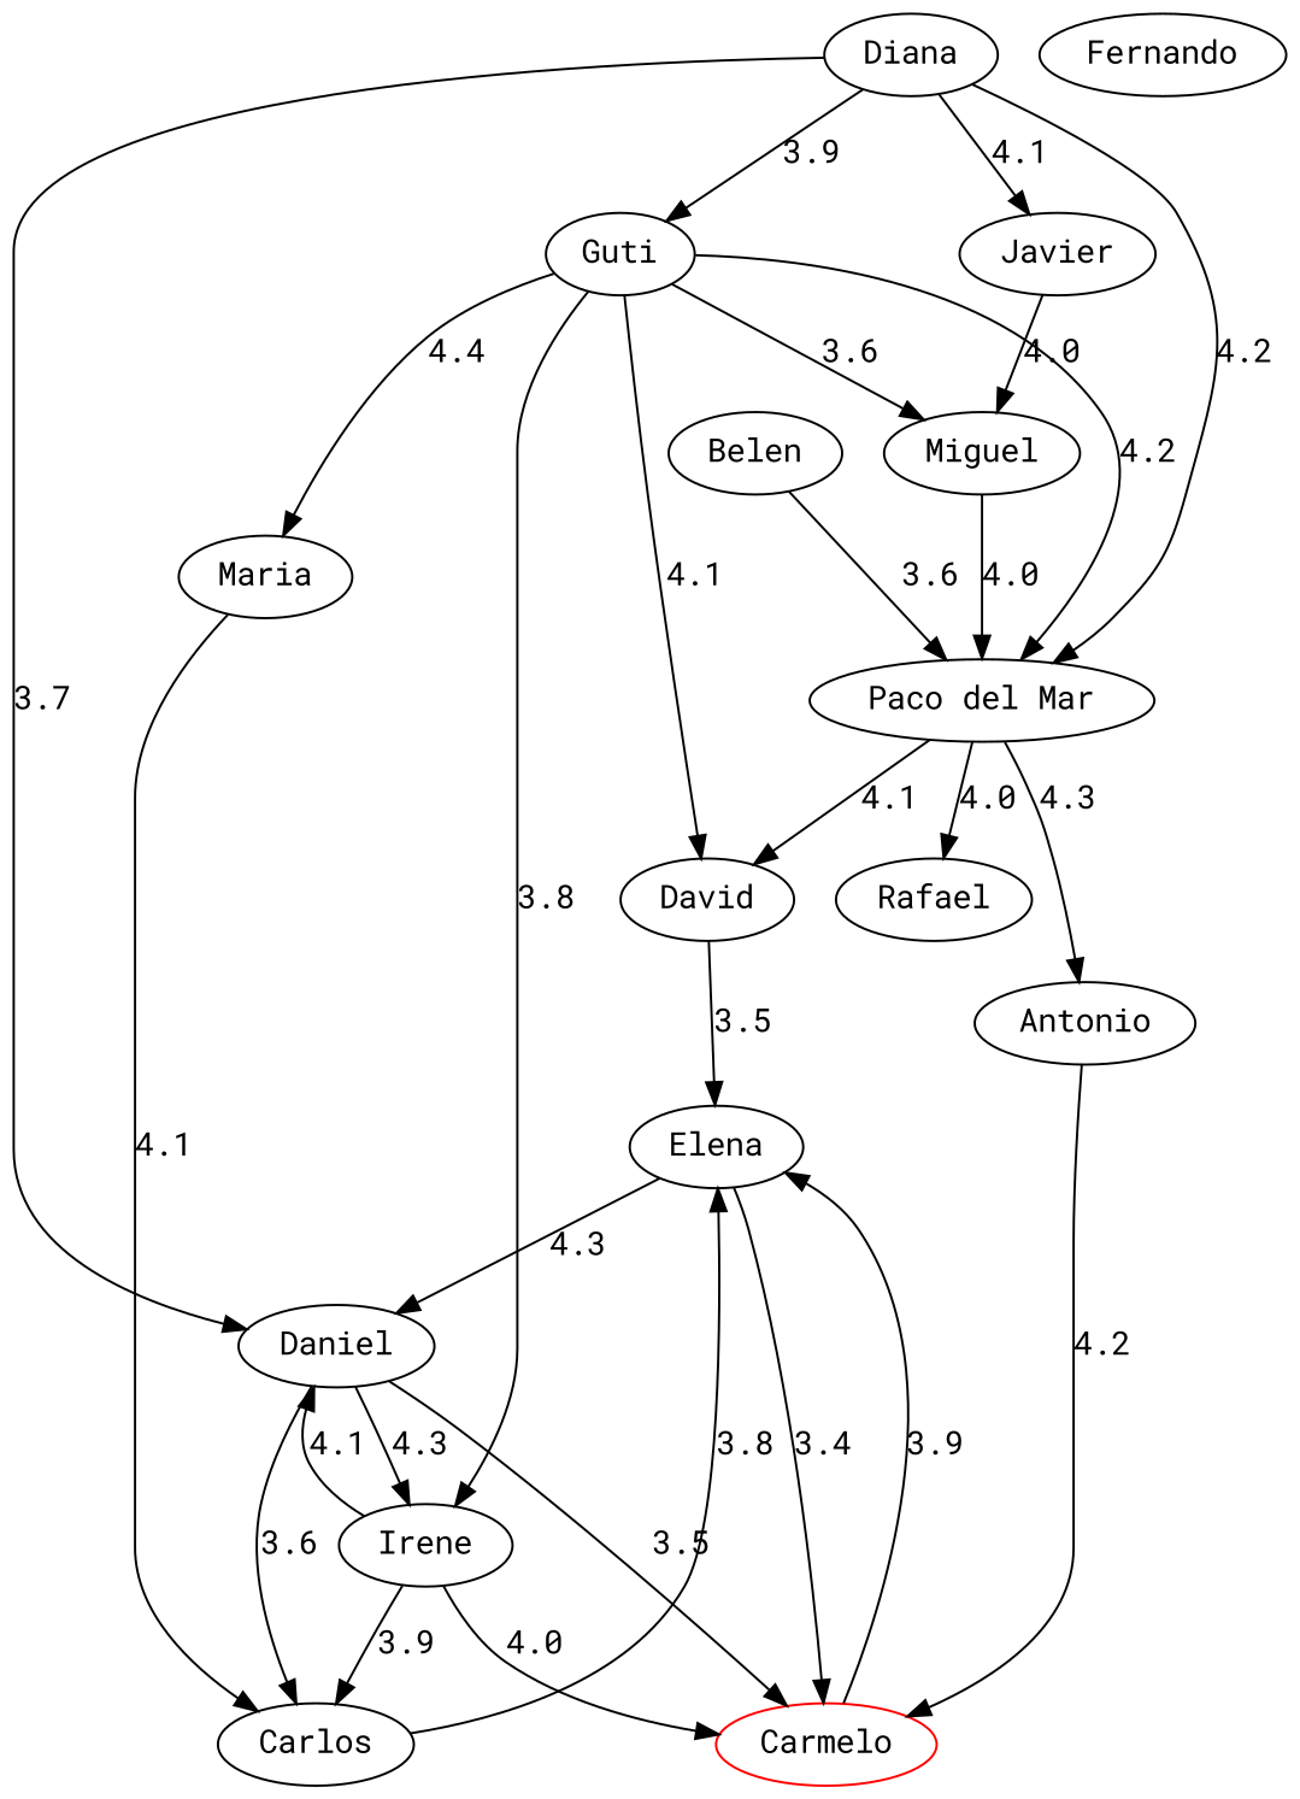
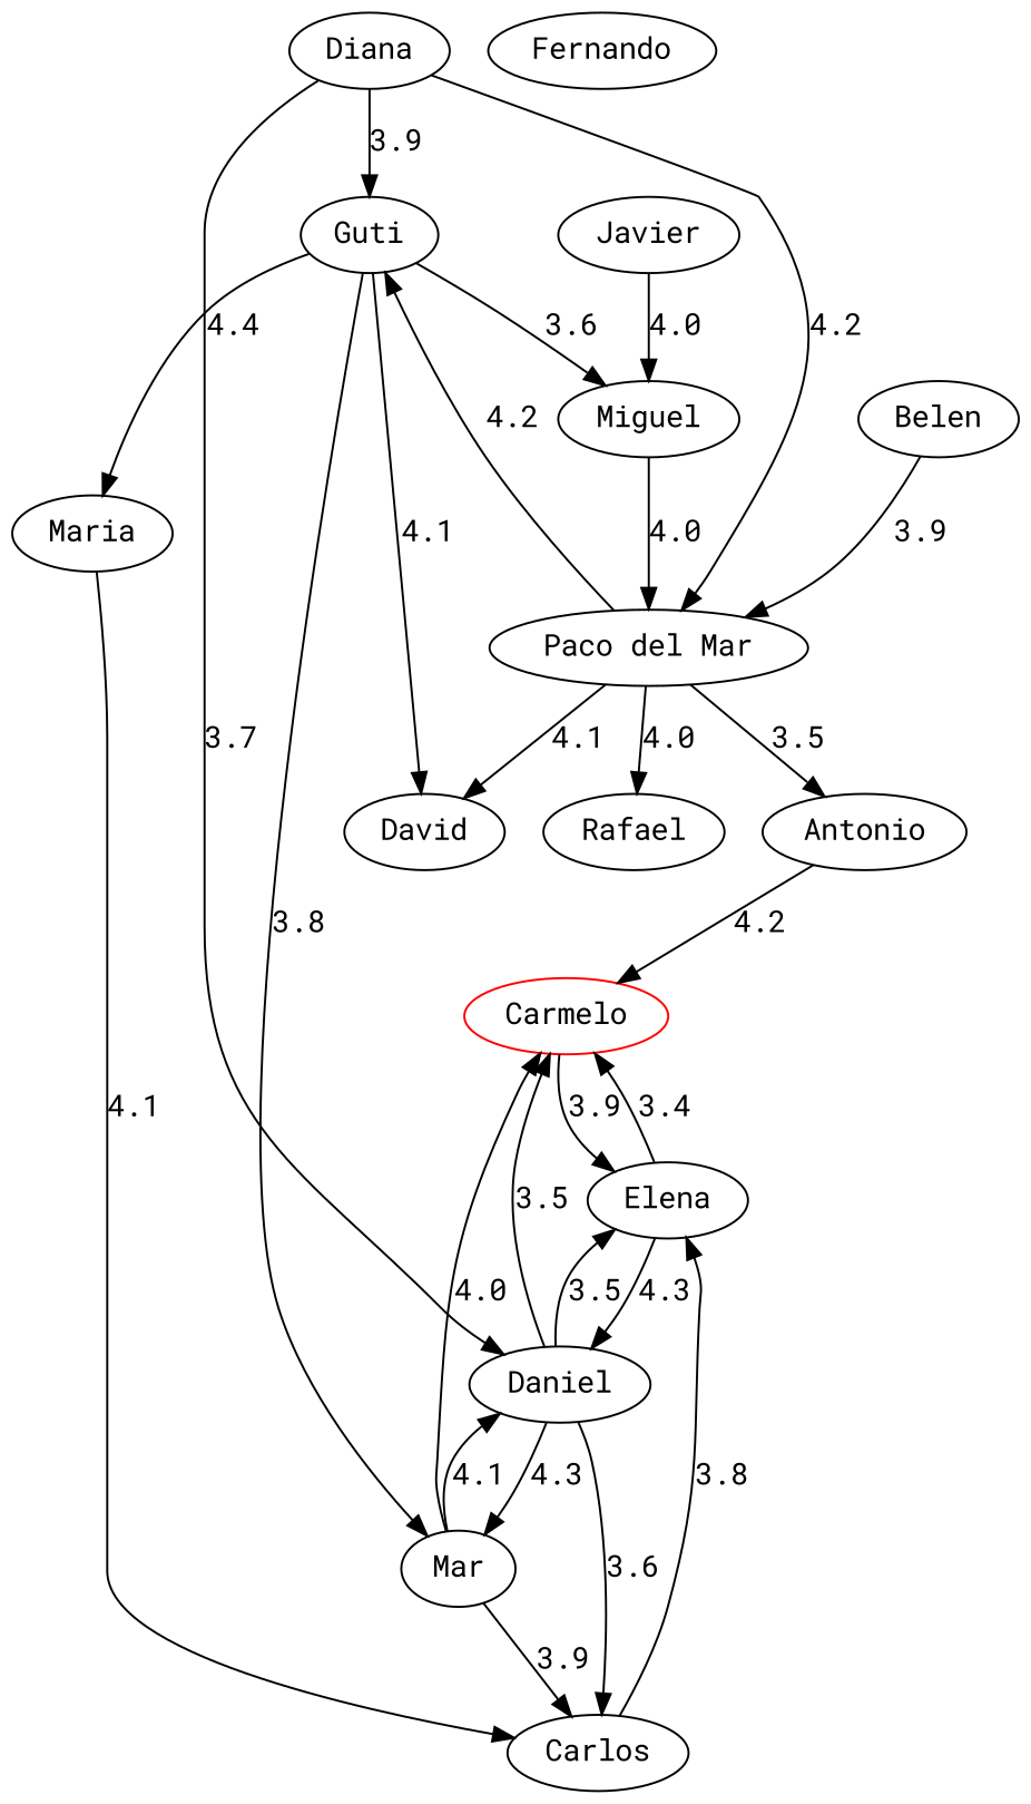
  strict digraph {
    fontname="Roboto Mono"
    node [fontname="Roboto Mono"]
    edge [color=black fontname="Roboto Mono"]
    n1 [label=Diana]
    n2 [label=Guti]
    n3 [label=Daniel]
    n4 [label=Javier]
    n5 [label="Paco del Mar"]
    n6 [label=David]
    n7 [label=Miguel]
-   n8 [label=Irene]
+   n8 [label=Mar]
    n9 [label=Maria]
    n10 [color=red label=Carmelo]
    n11 [label=Elena]
    n12 [label=Carlos]
    n13 [label=Rafael]
    n14 [label=Antonio]
    n15 [label=Belen]
    n16 [label=Fernando]
    n1 -> n2 [label=3.9]
    n1 -> n3 [label=3.7]
-   n1 -> n4 [label=4.1]
    n1 -> n5 [label=4.2]
    n2 -> n6 [label=4.1]
    n2 -> n7 [label=3.6]
    n2 -> n8 [label=3.8]
    n2 -> n9 [label=4.4]
    n3 -> n8 [label=4.3]
    n3 -> n10 [label=3.5]
-   n6 -> n11 [label=3.5]
+   n3 -> n11 [label=3.5]
    n3 -> n12 [label=3.6]
    n4 -> n7 [label=4.0]
-   n2 -> n5 [label=4.2]
+   n5 -> n2 [label=4.2]
    n5 -> n6 [label=4.1]
    n5 -> n13 [label=4.0]
-   n5 -> n14 [label=4.3]
+   n5 -> n14 [label=3.5]
    n7 -> n5 [label=4.0]
    n8 -> n3 [label=4.1]
    n8 -> n10 [label=4.0]
    n8 -> n12 [label=3.9]
    n9 -> n12 [label=4.1]
    n10 -> n11 [label=3.9]
    n11 -> n3 [label=4.3]
    n11 -> n10 [label=3.4]
    n12 -> n11 [label=3.8]
    n14 -> n10 [label=4.2]
-   n15 -> n5 [label=3.6]
+   n15 -> n5 [label=3.9]
  }
